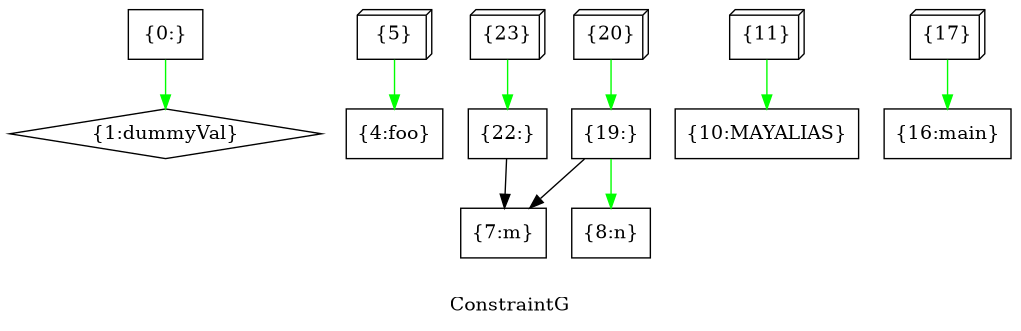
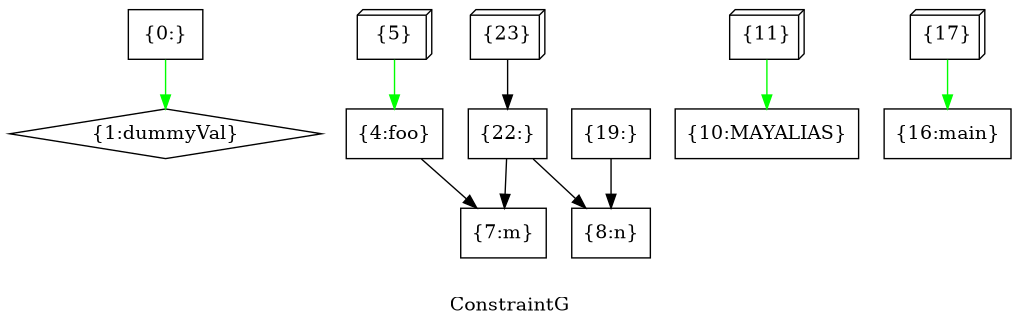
  digraph {
    label=ConstraintG
    node [shape=box]
    edge [color=green]
    n1 [label="{0:}"]
    n2 [label="{1:dummyVal}" shape=diamond]
    n3 [label="{4:foo}"]
    n4 [label="{5}" shape=box3d]
    n5 [label="{7:m}"]
    n6 [label="{8:n}"]
    n7 [label="{10:MAYALIAS}"]
    n8 [label="{11}" shape=box3d]
    n9 [label="{16:main}"]
    n10 [label="{17}" shape=box3d]
    n11 [label="{19:}"]
-   n12 [label="{20}" shape=box3d]
    n13 [label="{22:}"]
    n14 [label="{23}" shape=box3d]
    n1 -> n2
    n4 -> n3
    n8 -> n7
    n10 -> n9
-   n11 -> n5 [color=black]
-   n11 -> n6
-   n12 -> n11
+   n3 -> n5 [color=black]
+   n11 -> n6 [color=black]
    n13 -> n5 [color=black]
-   n14 -> n13
+   n13 -> n6 [color=black]
+   n14 -> n13 [color=black]
  }
